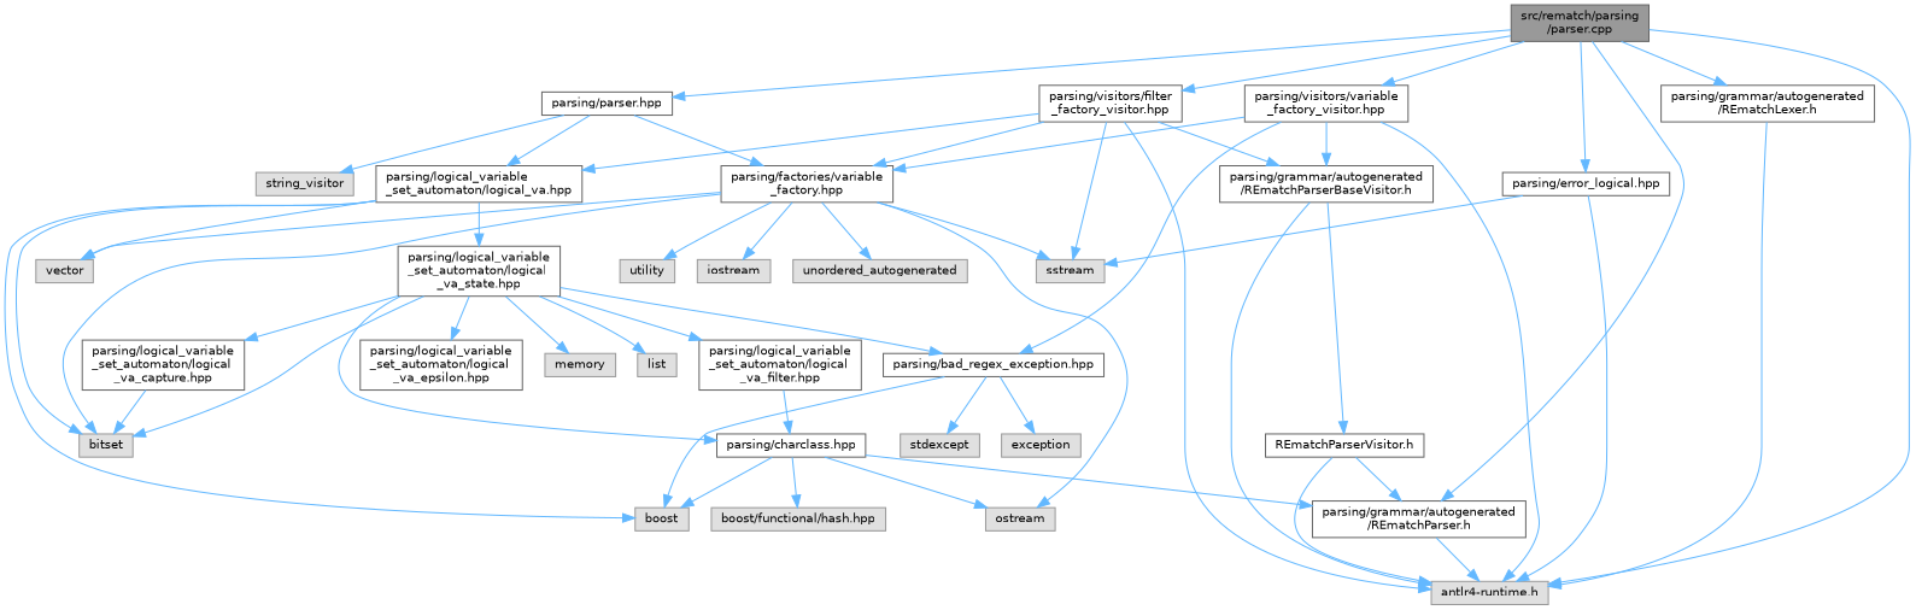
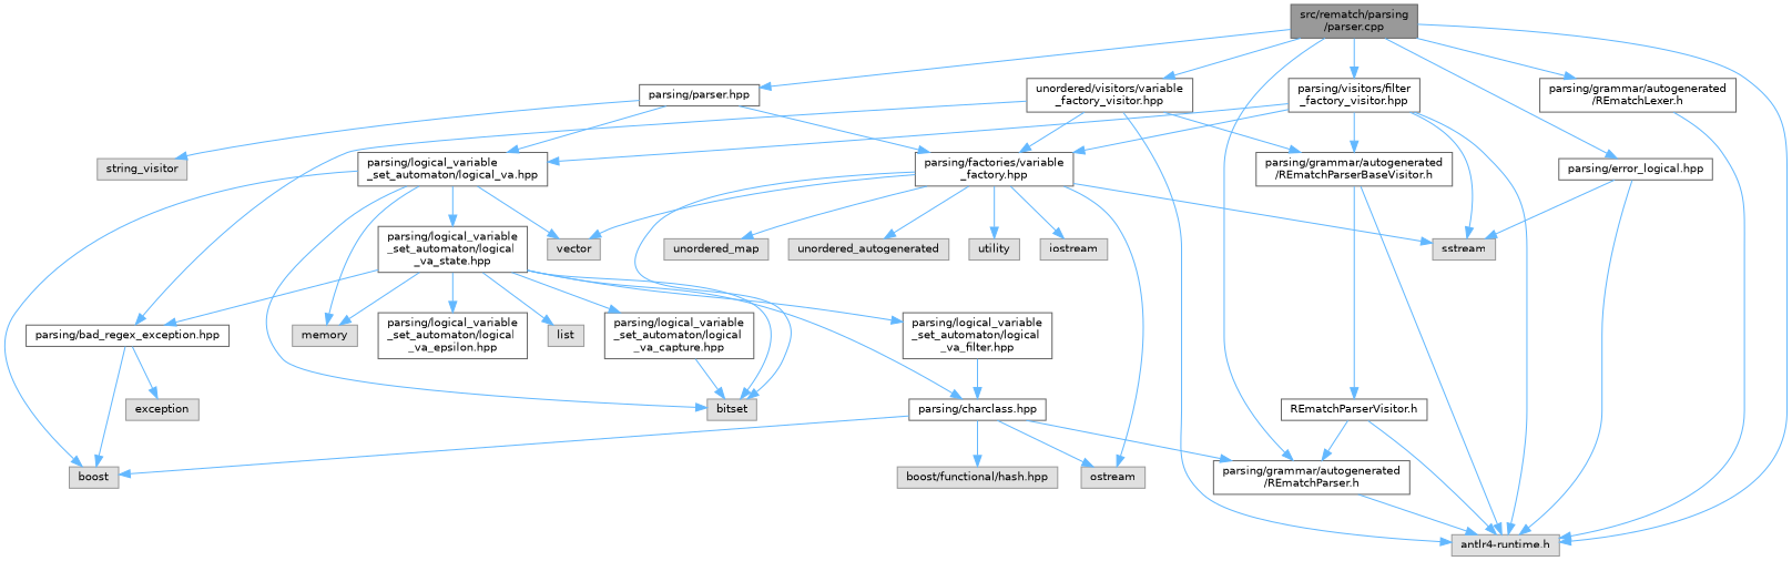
  digraph {
    node [color=grey40 fillcolor=white fontname=Helvetica fontsize=10 shape=box style=filled]
    edge [color=steelblue1 fontname=Helvetica fontsize=10 labelfontname=Helvetica labelfontsize=10 style=solid]
    n1 [color=gray40 fillcolor=grey60 fontcolor=black height=0.2 label="src/rematch/parsing\l/parser.cpp" width=0.4]
    n2 [height=0.2 label="parsing/parser.hpp" width=0.4]
    n3 [height=0.2 label="parsing/grammar/autogenerated\l/REmatchParser.h" width=0.4]
    n4 [color=grey60 fillcolor="#E0E0E0" height=0.2 label="antlr4-runtime.h" width=0.4]
-   n5 [height=0.2 label="parsing/visitors/variable\l_factory_visitor.hpp" width=0.4]
+   n5 [height=0.2 label="unordered/visitors/variable\l_factory_visitor.hpp" width=0.4]
    n6 [height=0.2 label="parsing/visitors/filter\l_factory_visitor.hpp" width=0.4]
    n7 [height=0.2 label="parsing/error_logical.hpp" width=0.4]
    n8 [height=0.2 label="parsing/grammar/autogenerated\l/REmatchLexer.h" width=0.4]
    n9 [color=grey60 fillcolor="#E0E0E0" height=0.2 label=string_visitor width=0.4]
    n10 [height=0.2 label="parsing/factories/variable\l_factory.hpp" width=0.4]
    n11 [height=0.2 label="parsing/logical_variable\l_set_automaton/logical_va.hpp" width=0.4]
    n12 [height=0.2 label="parsing/bad_regex_exception.hpp" width=0.4]
    n13 [height=0.2 label="parsing/grammar/autogenerated\l/REmatchParserBaseVisitor.h" width=0.4]
    n14 [color=grey60 fillcolor="#E0E0E0" height=0.2 label=sstream width=0.4]
    n15 [color=grey60 fillcolor="#E0E0E0" height=0.2 label=iostream width=0.4]
+   n16 [color=grey60 fillcolor="#E0E0E0" height=0.2 label=unordered_map width=0.4]
    n17 [color=grey60 fillcolor="#E0E0E0" height=0.2 label=unordered_autogenerated width=0.4]
    n18 [color=grey60 fillcolor="#E0E0E0" height=0.2 label=vector width=0.4]
    n19 [color=grey60 fillcolor="#E0E0E0" height=0.2 label=ostream width=0.4]
    n20 [color=grey60 fillcolor="#E0E0E0" height=0.2 label=bitset width=0.4]
    n21 [color=grey60 fillcolor="#E0E0E0" height=0.2 label=utility width=0.4]
    n22 [color=grey60 fillcolor="#E0E0E0" height=0.2 label=boost width=0.4]
    n23 [color=grey60 fillcolor="#E0E0E0" height=0.2 label=memory width=0.4]
    n24 [height=0.2 label="parsing/logical_variable\l_set_automaton/logical\l_va_state.hpp" width=0.4]
    n25 [color=grey60 fillcolor="#E0E0E0" height=0.2 label=list width=0.4]
    n26 [height=0.2 label="parsing/charclass.hpp" width=0.4]
    n27 [height=0.2 label="parsing/logical_variable\l_set_automaton/logical\l_va_capture.hpp" width=0.4]
    n28 [height=0.2 label="parsing/logical_variable\l_set_automaton/logical\l_va_filter.hpp" width=0.4]
    n29 [height=0.2 label="parsing/logical_variable\l_set_automaton/logical\l_va_epsilon.hpp" width=0.4]
    n30 [color=grey60 fillcolor="#E0E0E0" height=0.2 label=exception width=0.4]
-   n31 [color=grey60 fillcolor="#E0E0E0" height=0.2 label=stdexcept width=0.4]
    n32 [color=grey60 fillcolor="#E0E0E0" height=0.2 label="boost/functional/hash.hpp" width=0.4]
    n33 [height=0.2 label="REmatchParserVisitor.h" width=0.4]
    n1 -> n2
    n1 -> n3
    n1 -> n4
    n1 -> n5
    n1 -> n6
    n1 -> n7
    n1 -> n8
    n2 -> n9
    n2 -> n10
    n2 -> n11
    n3 -> n4
    n5 -> n4
    n5 -> n10
    n5 -> n12
    n5 -> n13
    n6 -> n4
    n6 -> n10
    n6 -> n11
    n6 -> n13
    n6 -> n14
    n7 -> n4
    n7 -> n14
    n8 -> n4
    n10 -> n14
    n10 -> n15
+   n10 -> n16
    n10 -> n17
    n10 -> n18
    n10 -> n19
    n10 -> n20
    n10 -> n21
    n11 -> n18
    n11 -> n20
    n11 -> n22
+   n11 -> n23
    n11 -> n24
    n12 -> n22
    n12 -> n30
-   n12 -> n31
    n13 -> n4
    n13 -> n33
    n24 -> n12
    n24 -> n20
    n24 -> n23
    n24 -> n25
    n24 -> n26
    n24 -> n27
    n24 -> n28
    n24 -> n29
    n26 -> n3
    n26 -> n19
    n26 -> n22
    n26 -> n32
    n27 -> n20
    n28 -> n26
    n33 -> n3
    n33 -> n4
  }
